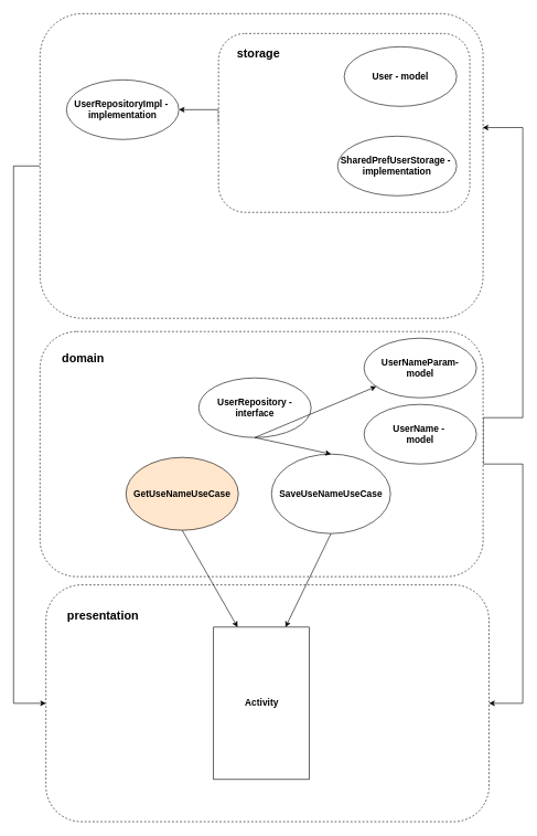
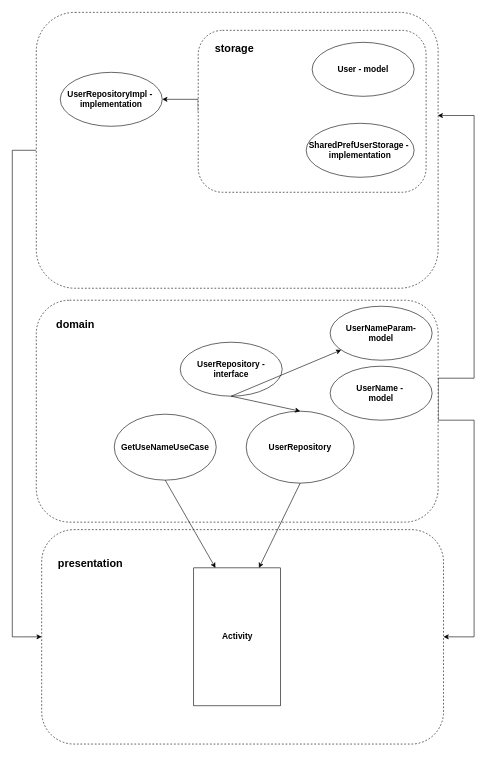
  <mxCell id="0" />
  <mxCell id="1" parent="0" />
  <mxCell id="2" value="" style="rounded=1;whiteSpace=wrap;html=1;dashed=1;" parent="1" vertex="1"><mxGeometry x="69" y="882.5" width="670" height="357.5" as="geometry" /></mxCell>
  <mxCell id="3" style="edgeStyle=orthogonalEdgeStyle;rounded=0;orthogonalLoop=1;jettySize=auto;html=1;exitX=1;exitY=0.5;exitDx=0;exitDy=0;entryX=0.999;entryY=0.374;entryDx=0;entryDy=0;entryPerimeter=0;" edge="1" parent="1" source="5" target="15"><mxGeometry relative="1" as="geometry"><Array as="points"><mxPoint x="730" y="630" /><mxPoint x="790" y="630" /><mxPoint x="790" y="192" /></Array></mxGeometry></mxCell>
  <mxCell id="4" style="edgeStyle=orthogonalEdgeStyle;rounded=0;orthogonalLoop=1;jettySize=auto;html=1;exitX=1;exitY=0.5;exitDx=0;exitDy=0;entryX=1;entryY=0.5;entryDx=0;entryDy=0;" edge="1" parent="1" source="5" target="2"><mxGeometry relative="1" as="geometry"><Array as="points"><mxPoint x="730" y="700" /><mxPoint x="790" y="700" /><mxPoint x="790" y="1061" /></Array></mxGeometry></mxCell>
  <mxCell id="5" value="" style="rounded=1;whiteSpace=wrap;html=1;dashed=1;" parent="1" vertex="1"><mxGeometry x="60" y="500" width="670" height="370" as="geometry" /></mxCell>
- <mxCell id="6" value="&lt;b&gt;&lt;font style=&quot;font-size: 14px;&quot;&gt;GetUseNameUseCase&lt;/font&gt;&lt;/b&gt;" style="ellipse;whiteSpace=wrap;html=1;fillColor=#ffe6cc;" parent="1" vertex="1"><mxGeometry x="190" y="690" width="170" height="110" as="geometry" /></mxCell>
- <mxCell id="7" value="&lt;b&gt;&lt;font style=&quot;font-size: 14px;&quot;&gt;SaveUseNameUseCase&lt;/font&gt;&lt;/b&gt;" style="ellipse;whiteSpace=wrap;html=1;" parent="1" vertex="1"><mxGeometry x="410" y="685" width="180" height="120" as="geometry" /></mxCell>
+ <mxCell id="6" value="&lt;b&gt;&lt;font style=&quot;font-size: 14px;&quot;&gt;GetUseNameUseCase&lt;/font&gt;&lt;/b&gt;" style="ellipse;whiteSpace=wrap;html=1;" parent="1" vertex="1"><mxGeometry x="190" y="690" width="170" height="110" as="geometry" /></mxCell>
+ <mxCell id="7" value="&lt;b&gt;&lt;font style=&quot;font-size: 14px;&quot;&gt;UserRepository&lt;/font&gt;&lt;/b&gt;" style="ellipse;whiteSpace=wrap;html=1;" parent="1" vertex="1"><mxGeometry x="410" y="685" width="180" height="120" as="geometry" /></mxCell>
  <mxCell id="8" value="" style="rounded=0;whiteSpace=wrap;html=1;rotation=90;" parent="1" vertex="1"><mxGeometry x="280" y="988.75" width="230" height="145" as="geometry" /></mxCell>
  <mxCell id="9" value="" style="endArrow=classic;html=1;rounded=0;exitX=0.5;exitY=1;exitDx=0;exitDy=0;entryX=0;entryY=0.75;entryDx=0;entryDy=0;" parent="1" source="6" target="8" edge="1"><mxGeometry width="50" height="50" relative="1" as="geometry"><mxPoint x="150" y="820" as="sourcePoint" /><mxPoint x="225" y="937.5" as="targetPoint" /></mxGeometry></mxCell>
  <mxCell id="10" value="" style="endArrow=classic;html=1;rounded=0;exitX=0.5;exitY=1;exitDx=0;exitDy=0;entryX=0;entryY=0.25;entryDx=0;entryDy=0;" parent="1" source="7" target="8" edge="1"><mxGeometry width="50" height="50" relative="1" as="geometry"><mxPoint x="280" y="820" as="sourcePoint" /><mxPoint x="435" y="937.5" as="targetPoint" /></mxGeometry></mxCell>
  <mxCell id="11" value="&lt;b&gt;&lt;font style=&quot;font-size: 18px;&quot;&gt;domain&lt;/font&gt;&lt;/b&gt;" style="text;html=1;align=center;verticalAlign=middle;resizable=0;points=[];autosize=1;strokeColor=none;fillColor=none;" parent="1" vertex="1"><mxGeometry x="80" y="520" width="90" height="40" as="geometry" /></mxCell>
- <mxCell id="12" value="&lt;b&gt;&lt;font style=&quot;font-size: 18px;&quot;&gt;presentation&lt;/font&gt;&lt;/b&gt;" style="text;html=1;align=center;verticalAlign=middle;resizable=0;points=[];autosize=1;strokeColor=none;fillColor=none;" parent="1" vertex="1"><mxGeometry x="90" y="910" width="130" height="40" as="geometry" /></mxCell>
+ <mxCell id="12" value="&lt;b&gt;&lt;font style=&quot;font-size: 18px;&quot;&gt;presentation&lt;/font&gt;&lt;/b&gt;" style="text;html=1;align=center;verticalAlign=middle;resizable=0;points=[];autosize=1;strokeColor=none;fillColor=none;" parent="1" vertex="1"><mxGeometry x="85" y="920" width="130" height="40" as="geometry" /></mxCell>
  <mxCell id="13" value="&lt;b&gt;Activity&lt;/b&gt;" style="text;html=1;align=center;verticalAlign=middle;resizable=0;points=[];autosize=1;strokeColor=none;fillColor=none;fontSize=14;" parent="1" vertex="1"><mxGeometry x="360" y="1046.25" width="70" height="30" as="geometry" /></mxCell>
  <mxCell id="14" style="edgeStyle=orthogonalEdgeStyle;rounded=0;orthogonalLoop=1;jettySize=auto;html=1;exitX=0;exitY=0.5;exitDx=0;exitDy=0;entryX=0;entryY=0.5;entryDx=0;entryDy=0;" edge="1" parent="1" source="15" target="2"><mxGeometry relative="1" as="geometry"><Array as="points"><mxPoint x="20" y="250" /><mxPoint x="20" y="1061" /></Array></mxGeometry></mxCell>
  <mxCell id="15" value="" style="rounded=1;whiteSpace=wrap;html=1;dashed=1;arcSize=14;" parent="1" vertex="1"><mxGeometry x="60" y="20" width="670" height="460" as="geometry" /></mxCell>
  <mxCell id="16" value="&lt;span style=&quot;font-size: 14px;&quot;&gt;&lt;b&gt;UserNameParam- &lt;br&gt;model&lt;/b&gt;&lt;/span&gt;" style="ellipse;whiteSpace=wrap;html=1;" parent="1" vertex="1"><mxGeometry x="550" y="510" width="170" height="90" as="geometry" /></mxCell>
  <mxCell id="17" value="&lt;span style=&quot;font-size: 14px;&quot;&gt;&lt;b&gt;UserName -&amp;nbsp;&lt;br&gt;model&lt;br&gt;&lt;/b&gt;&lt;/span&gt;" style="ellipse;whiteSpace=wrap;html=1;" parent="1" vertex="1"><mxGeometry x="550" y="610" width="170" height="90" as="geometry" /></mxCell>
  <mxCell id="18" value="&lt;span style=&quot;font-size: 14px;&quot;&gt;&lt;b&gt;UserRepository - interface&lt;/b&gt;&lt;/span&gt;" style="ellipse;whiteSpace=wrap;html=1;" parent="1" vertex="1"><mxGeometry x="300" y="570" width="170" height="90" as="geometry" /></mxCell>
  <mxCell id="19" value="&lt;span style=&quot;font-size: 14px;&quot;&gt;&lt;b&gt;UserRepositoryImpl -&amp;nbsp;&lt;br&gt;implementation&lt;br&gt;&lt;/b&gt;&lt;/span&gt;" style="ellipse;whiteSpace=wrap;html=1;" parent="1" vertex="1"><mxGeometry x="100" y="120" width="170" height="90" as="geometry" /></mxCell>
  <mxCell id="20" value="" style="endArrow=classic;html=1;rounded=0;exitX=0.5;exitY=1;exitDx=0;exitDy=0;" parent="1" source="18" target="16" edge="1"><mxGeometry width="50" height="50" relative="1" as="geometry"><mxPoint x="285" y="810" as="sourcePoint" /><mxPoint x="368.75" y="956.25" as="targetPoint" /></mxGeometry></mxCell>
  <mxCell id="21" value="" style="endArrow=classic;html=1;rounded=0;exitX=0.5;exitY=1;exitDx=0;exitDy=0;entryX=0.5;entryY=0;entryDx=0;entryDy=0;" parent="1" source="18" target="7" edge="1"><mxGeometry width="50" height="50" relative="1" as="geometry"><mxPoint x="295" y="820" as="sourcePoint" /><mxPoint x="378.75" y="966.25" as="targetPoint" /></mxGeometry></mxCell>
  <mxCell id="22" style="edgeStyle=orthogonalEdgeStyle;rounded=0;orthogonalLoop=1;jettySize=auto;html=1;exitX=0;exitY=0.5;exitDx=0;exitDy=0;entryX=1;entryY=0.5;entryDx=0;entryDy=0;" edge="1" parent="1" source="23" target="19"><mxGeometry relative="1" as="geometry"><Array as="points"><mxPoint x="330" y="165" /></Array></mxGeometry></mxCell>
  <mxCell id="23" value="" style="rounded=1;whiteSpace=wrap;html=1;dashed=1;" vertex="1" parent="1"><mxGeometry x="330" y="50" width="380" height="270" as="geometry" /></mxCell>
  <mxCell id="24" value="&lt;span style=&quot;font-size: 14px;&quot;&gt;&lt;b&gt;SharedPrefUserStorage -&amp;nbsp;&lt;br&gt;implementation&lt;br&gt;&lt;/b&gt;&lt;/span&gt;" style="ellipse;whiteSpace=wrap;html=1;" vertex="1" parent="1"><mxGeometry x="510" y="205" width="180" height="90" as="geometry" /></mxCell>
  <mxCell id="25" value="&lt;span style=&quot;font-size: 14px;&quot;&gt;&lt;b&gt;User - model&lt;br&gt;&lt;/b&gt;&lt;/span&gt;" style="ellipse;whiteSpace=wrap;html=1;" vertex="1" parent="1"><mxGeometry x="520" y="70" width="170" height="90" as="geometry" /></mxCell>
  <mxCell id="26" value="&lt;span style=&quot;font-size: 18px;&quot;&gt;&lt;b&gt;storage&lt;/b&gt;&lt;/span&gt;" style="text;html=1;align=center;verticalAlign=middle;resizable=0;points=[];autosize=1;strokeColor=none;fillColor=none;" vertex="1" parent="1"><mxGeometry x="345" y="60" width="90" height="40" as="geometry" /></mxCell>
